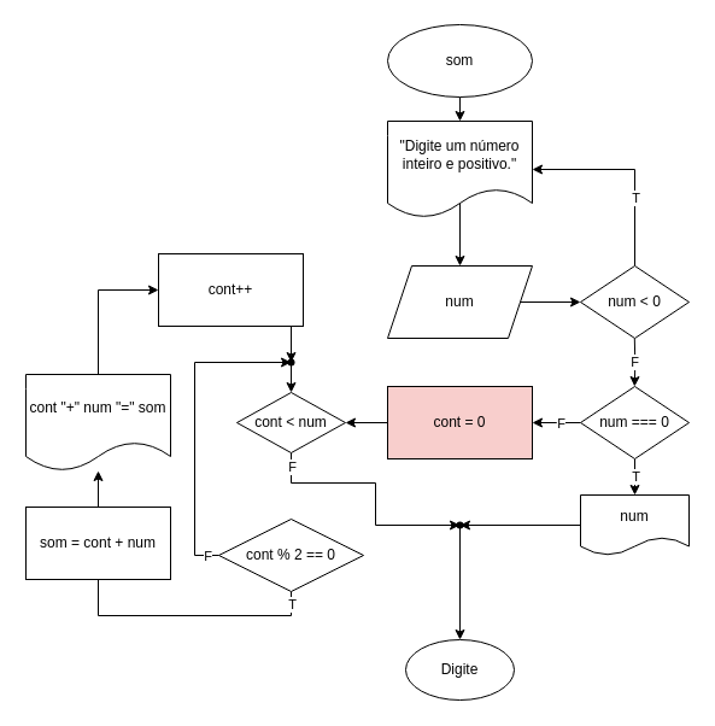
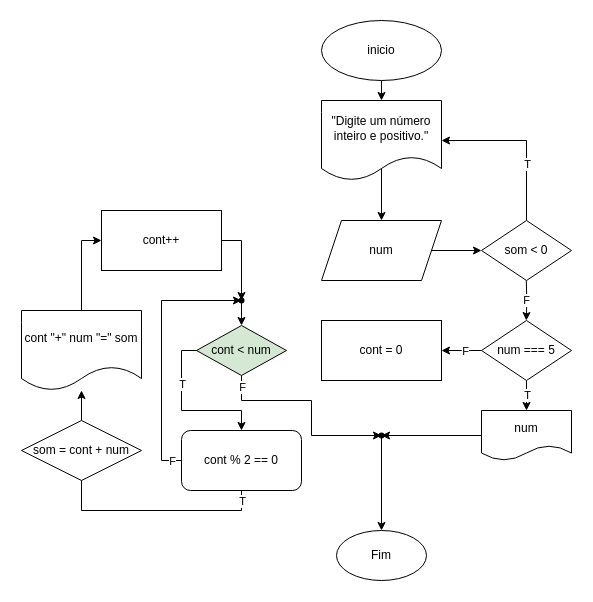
  <mxCell id="0" />
  <mxCell id="1" parent="0" />
  <mxCell id="2" style="edgeStyle=orthogonalEdgeStyle;rounded=0;orthogonalLoop=1;jettySize=auto;html=1;exitX=0.5;exitY=1;exitDx=0;exitDy=0;entryX=0.5;entryY=0;entryDx=0;entryDy=0;" edge="1" parent="1" source="3" target="5"><mxGeometry relative="1" as="geometry" /></mxCell>
- <mxCell id="3" value="som" style="ellipse;whiteSpace=wrap;html=1;" vertex="1" parent="1"><mxGeometry x="321" y="20" width="120" height="60" as="geometry" /></mxCell>
+ <mxCell id="3" value="inicio" style="ellipse;whiteSpace=wrap;html=1;" vertex="1" parent="1"><mxGeometry x="321" y="20" width="120" height="60" as="geometry" /></mxCell>
  <mxCell id="4" style="edgeStyle=orthogonalEdgeStyle;rounded=0;orthogonalLoop=1;jettySize=auto;html=1;exitX=1;exitY=0.5;exitDx=0;exitDy=0;" edge="1" parent="1" source="5" target="7"><mxGeometry relative="1" as="geometry"><Array as="points"><mxPoint x="381" y="140" /></Array></mxGeometry></mxCell>
  <mxCell id="5" value="&quot;Digite um número inteiro e positivo.&quot;" style="shape=document;whiteSpace=wrap;html=1;boundedLbl=1;" vertex="1" parent="1"><mxGeometry x="321" y="100" width="120" height="80" as="geometry" /></mxCell>
  <mxCell id="6" style="edgeStyle=orthogonalEdgeStyle;rounded=0;orthogonalLoop=1;jettySize=auto;html=1;" edge="1" parent="1" source="7" target="12"><mxGeometry relative="1" as="geometry"><mxPoint x="481" y="250" as="targetPoint" /></mxGeometry></mxCell>
  <mxCell id="7" value="num" style="shape=parallelogram;perimeter=parallelogramPerimeter;whiteSpace=wrap;html=1;fixedSize=1;" vertex="1" parent="1"><mxGeometry x="321" y="220" width="120" height="60" as="geometry" /></mxCell>
  <mxCell id="8" style="edgeStyle=orthogonalEdgeStyle;rounded=0;orthogonalLoop=1;jettySize=auto;html=1;entryX=1;entryY=0.5;entryDx=0;entryDy=0;exitX=0.5;exitY=0;exitDx=0;exitDy=0;" edge="1" parent="1" source="12" target="5"><mxGeometry relative="1" as="geometry"><Array as="points"><mxPoint x="526" y="140" /></Array></mxGeometry></mxCell>
  <mxCell id="9" value="T" style="edgeLabel;html=1;align=center;verticalAlign=middle;resizable=0;points=[];" vertex="1" connectable="0" parent="8"><mxGeometry x="-0.306" relative="1" as="geometry"><mxPoint as="offset" /></mxGeometry></mxCell>
  <mxCell id="10" style="edgeStyle=orthogonalEdgeStyle;rounded=0;orthogonalLoop=1;jettySize=auto;html=1;exitX=0.5;exitY=1;exitDx=0;exitDy=0;entryX=0.5;entryY=0;entryDx=0;entryDy=0;" edge="1" parent="1"><mxGeometry relative="1" as="geometry"><mxPoint x="525.8" y="320" as="targetPoint" /><mxPoint x="525.8" y="280" as="sourcePoint" /><Array as="points" /></mxGeometry></mxCell>
  <mxCell id="11" value="F" style="edgeLabel;html=1;align=center;verticalAlign=middle;resizable=0;points=[];" vertex="1" connectable="0" parent="10"><mxGeometry x="-0.757" y="2" relative="1" as="geometry"><mxPoint x="-2" y="15" as="offset" /></mxGeometry></mxCell>
- <mxCell id="12" value="num &amp;lt; 0" style="rhombus;whiteSpace=wrap;html=1;" vertex="1" parent="1"><mxGeometry x="481" y="220" width="90" height="60" as="geometry" /></mxCell>
+ <mxCell id="12" value="som &amp;lt; 0" style="rhombus;whiteSpace=wrap;html=1;" vertex="1" parent="1"><mxGeometry x="481" y="220" width="90" height="60" as="geometry" /></mxCell>
  <mxCell id="13" style="edgeStyle=orthogonalEdgeStyle;rounded=0;orthogonalLoop=1;jettySize=auto;html=1;exitX=0.5;exitY=1;exitDx=0;exitDy=0;" edge="1" parent="1" source="17" target="19"><mxGeometry relative="1" as="geometry"><mxPoint x="655.857" y="300" as="targetPoint" /></mxGeometry></mxCell>
  <mxCell id="14" value="T" style="edgeLabel;html=1;align=center;verticalAlign=middle;resizable=0;points=[];" vertex="1" connectable="0" parent="13"><mxGeometry x="0.02" relative="1" as="geometry"><mxPoint as="offset" /></mxGeometry></mxCell>
  <mxCell id="15" style="edgeStyle=orthogonalEdgeStyle;rounded=0;orthogonalLoop=1;jettySize=auto;html=1;" edge="1" parent="1" source="17"><mxGeometry relative="1" as="geometry"><mxPoint x="441" y="350" as="targetPoint" /></mxGeometry></mxCell>
  <mxCell id="16" value="F" style="edgeLabel;html=1;align=center;verticalAlign=middle;resizable=0;points=[];" vertex="1" connectable="0" parent="15"><mxGeometry x="-0.161" relative="1" as="geometry"><mxPoint as="offset" /></mxGeometry></mxCell>
- <mxCell id="17" value="num === 0" style="rhombus;whiteSpace=wrap;html=1;" vertex="1" parent="1"><mxGeometry x="481" y="320" width="90" height="60" as="geometry" /></mxCell>
+ <mxCell id="17" value="num === 5" style="rhombus;whiteSpace=wrap;html=1;" vertex="1" parent="1"><mxGeometry x="481" y="320" width="90" height="60" as="geometry" /></mxCell>
  <mxCell id="18" style="edgeStyle=orthogonalEdgeStyle;rounded=0;orthogonalLoop=1;jettySize=auto;html=1;exitX=0;exitY=0.5;exitDx=0;exitDy=0;entryX=0.625;entryY=0.484;entryDx=0;entryDy=0;entryPerimeter=0;" edge="1" parent="1" source="19" target="40"><mxGeometry relative="1" as="geometry"><mxPoint x="401" y="435" as="targetPoint" /></mxGeometry></mxCell>
  <mxCell id="19" value="num" style="shape=document;whiteSpace=wrap;html=1;boundedLbl=1;" vertex="1" parent="1"><mxGeometry x="481" y="410" width="90" height="50" as="geometry" /></mxCell>
- <mxCell id="20" value="Digite" style="ellipse;whiteSpace=wrap;html=1;" vertex="1" parent="1"><mxGeometry x="336" y="530" width="90" height="50" as="geometry" /></mxCell>
- <mxCell id="21" style="edgeStyle=orthogonalEdgeStyle;rounded=0;orthogonalLoop=1;jettySize=auto;html=1;" edge="1" parent="1" source="22" target="27"><mxGeometry relative="1" as="geometry"><mxPoint x="281" y="350" as="targetPoint" /></mxGeometry></mxCell>
- <mxCell id="22" value="cont = 0" style="rounded=0;whiteSpace=wrap;html=1;fillColor=#f8cecc;" vertex="1" parent="1"><mxGeometry x="321" y="320" width="120" height="60" as="geometry" /></mxCell>
+ <mxCell id="20" value="Fim" style="ellipse;whiteSpace=wrap;html=1;" vertex="1" parent="1"><mxGeometry x="336" y="530" width="90" height="50" as="geometry" /></mxCell>
+ <mxCell id="22" value="cont = 0" style="rounded=0;whiteSpace=wrap;html=1;" vertex="1" parent="1"><mxGeometry x="321" y="320" width="120" height="60" as="geometry" /></mxCell>
+ <mxCell id="23" style="edgeStyle=orthogonalEdgeStyle;rounded=0;orthogonalLoop=1;jettySize=auto;html=1;exitX=0;exitY=0.5;exitDx=0;exitDy=0;entryX=0.5;entryY=0;entryDx=0;entryDy=0;" edge="1" parent="1" source="27" target="33"><mxGeometry relative="1" as="geometry"><Array as="points"><mxPoint x="181" y="350" /><mxPoint x="181" y="410" /><mxPoint x="241" y="410" /></Array></mxGeometry></mxCell>
+ <mxCell id="24" value="T" style="edgeLabel;html=1;align=center;verticalAlign=middle;resizable=0;points=[];" vertex="1" connectable="0" parent="23"><mxGeometry x="-0.384" relative="1" as="geometry"><mxPoint as="offset" /></mxGeometry></mxCell>
  <mxCell id="25" style="edgeStyle=orthogonalEdgeStyle;rounded=0;orthogonalLoop=1;jettySize=auto;html=1;exitX=0.5;exitY=1;exitDx=0;exitDy=0;entryX=0;entryY=0.5;entryDx=0;entryDy=0;entryPerimeter=0;" edge="1" parent="1" source="27" target="40"><mxGeometry relative="1" as="geometry"><mxPoint x="366" y="435" as="targetPoint" /><mxPoint x="241" y="380" as="sourcePoint" /><Array as="points"><mxPoint x="241" y="400" /><mxPoint x="311" y="400" /><mxPoint x="311" y="435" /></Array></mxGeometry></mxCell>
  <mxCell id="26" value="F" style="edgeLabel;html=1;align=center;verticalAlign=middle;resizable=0;points=[];" vertex="1" connectable="0" parent="25"><mxGeometry x="-0.887" relative="1" as="geometry"><mxPoint as="offset" /></mxGeometry></mxCell>
- <mxCell id="27" value="cont &amp;lt; num" style="rhombus;whiteSpace=wrap;html=1;" vertex="1" parent="1"><mxGeometry x="196" y="325" width="90" height="50" as="geometry" /></mxCell>
- <mxCell id="28" value="som = cont + num" style="rounded=0;whiteSpace=wrap;html=1;" vertex="1" parent="1"><mxGeometry x="20.997" y="420" width="120" height="60" as="geometry" /></mxCell>
+ <mxCell id="27" value="cont &amp;lt; num" style="rhombus;whiteSpace=wrap;html=1;fillColor=#d5e8d4;" vertex="1" parent="1"><mxGeometry x="196" y="325" width="90" height="50" as="geometry" /></mxCell>
+ <mxCell id="28" value="som = cont + num" style="rhombus;whiteSpace=wrap;html=1;" vertex="1" parent="1"><mxGeometry x="20.997" y="420" width="120" height="60" as="geometry" /></mxCell>
  <mxCell id="29" style="edgeStyle=orthogonalEdgeStyle;rounded=0;orthogonalLoop=1;jettySize=auto;html=1;exitX=0.5;exitY=1;exitDx=0;exitDy=0;entryX=0.5;entryY=1;entryDx=0;entryDy=0;endArrow=none;" edge="1" parent="1" source="33" target="28"><mxGeometry relative="1" as="geometry"><Array as="points" /></mxGeometry></mxCell>
  <mxCell id="30" value="T" style="edgeLabel;html=1;align=center;verticalAlign=middle;resizable=0;points=[];" vertex="1" connectable="0" parent="29"><mxGeometry x="-0.76" y="2" relative="1" as="geometry"><mxPoint x="5" y="-12" as="offset" /></mxGeometry></mxCell>
  <mxCell id="31" style="edgeStyle=orthogonalEdgeStyle;rounded=0;orthogonalLoop=1;jettySize=auto;html=1;" edge="1" parent="1" source="33"><mxGeometry relative="1" as="geometry"><mxPoint x="241" y="300" as="targetPoint" /><Array as="points"><mxPoint x="161" y="460" /><mxPoint x="161" y="300" /></Array></mxGeometry></mxCell>
  <mxCell id="32" value="F" style="edgeLabel;html=1;align=center;verticalAlign=middle;resizable=0;points=[];" vertex="1" connectable="0" parent="31"><mxGeometry x="-0.89" y="2" relative="1" as="geometry"><mxPoint x="4" y="-2" as="offset" /></mxGeometry></mxCell>
- <mxCell id="33" value="cont % 2&amp;nbsp;&lt;span style=&quot;background-color: initial;&quot;&gt;== 0&lt;/span&gt;" style="rhombus;whiteSpace=wrap;html=1;" vertex="1" parent="1"><mxGeometry x="181" y="430" width="120" height="60" as="geometry" /></mxCell>
+ <mxCell id="33" value="cont % 2&amp;nbsp;&lt;span style=&quot;background-color: initial;&quot;&gt;== 0&lt;/span&gt;" style="whiteSpace=wrap;html=1;rounded=1;" vertex="1" parent="1"><mxGeometry x="181" y="430" width="120" height="60" as="geometry" /></mxCell>
  <mxCell id="34" style="edgeStyle=orthogonalEdgeStyle;rounded=0;orthogonalLoop=1;jettySize=auto;html=1;exitX=0.5;exitY=0;exitDx=0;exitDy=0;entryX=0;entryY=0.5;entryDx=0;entryDy=0;" edge="1" parent="1" source="35" target="38"><mxGeometry relative="1" as="geometry"><mxPoint x="81" y="280" as="targetPoint" /></mxGeometry></mxCell>
  <mxCell id="35" value="cont &quot;+&quot; num &quot;=&quot; som" style="shape=document;whiteSpace=wrap;html=1;boundedLbl=1;" vertex="1" parent="1"><mxGeometry x="21" y="310" width="120" height="80" as="geometry" /></mxCell>
  <mxCell id="36" style="edgeStyle=orthogonalEdgeStyle;rounded=0;orthogonalLoop=1;jettySize=auto;html=1;exitX=0.5;exitY=0;exitDx=0;exitDy=0;" edge="1" parent="1" source="28" target="35"><mxGeometry relative="1" as="geometry"><Array as="points" /></mxGeometry></mxCell>
  <mxCell id="37" style="edgeStyle=orthogonalEdgeStyle;rounded=0;orthogonalLoop=1;jettySize=auto;html=1;exitX=1;exitY=0.5;exitDx=0;exitDy=0;" edge="1" parent="1" source="38"><mxGeometry relative="1" as="geometry"><mxPoint x="241" y="300" as="targetPoint" /><Array as="points"><mxPoint x="241" y="240" /></Array></mxGeometry></mxCell>
- <mxCell id="38" value="cont++" style="rounded=0;whiteSpace=wrap;html=1;" vertex="1" parent="1"><mxGeometry x="131" y="210" width="120" height="60" as="geometry" /></mxCell>
+ <mxCell id="38" value="cont++" style="rounded=0;whiteSpace=wrap;html=1;" vertex="1" parent="1"><mxGeometry x="101" y="210" width="120" height="60" as="geometry" /></mxCell>
  <mxCell id="39" style="edgeStyle=orthogonalEdgeStyle;rounded=0;orthogonalLoop=1;jettySize=auto;html=1;" edge="1" parent="1" source="40" target="20"><mxGeometry relative="1" as="geometry" /></mxCell>
  <mxCell id="40" value="" style="shape=waypoint;sketch=0;fillStyle=solid;size=6;pointerEvents=1;points=[];fillColor=none;resizable=0;rotatable=0;perimeter=centerPerimeter;snapToPoint=1;" vertex="1" parent="1"><mxGeometry x="371" y="425" width="20" height="20" as="geometry" /></mxCell>
  <mxCell id="41" style="edgeStyle=orthogonalEdgeStyle;rounded=0;orthogonalLoop=1;jettySize=auto;html=1;entryX=0.5;entryY=0;entryDx=0;entryDy=0;" edge="1" parent="1" source="42" target="27"><mxGeometry relative="1" as="geometry" /></mxCell>
  <mxCell id="42" value="" style="shape=waypoint;sketch=0;fillStyle=solid;size=6;pointerEvents=1;points=[];fillColor=none;resizable=0;rotatable=0;perimeter=centerPerimeter;snapToPoint=1;" vertex="1" parent="1"><mxGeometry x="231" y="290" width="20" height="20" as="geometry" /></mxCell>
